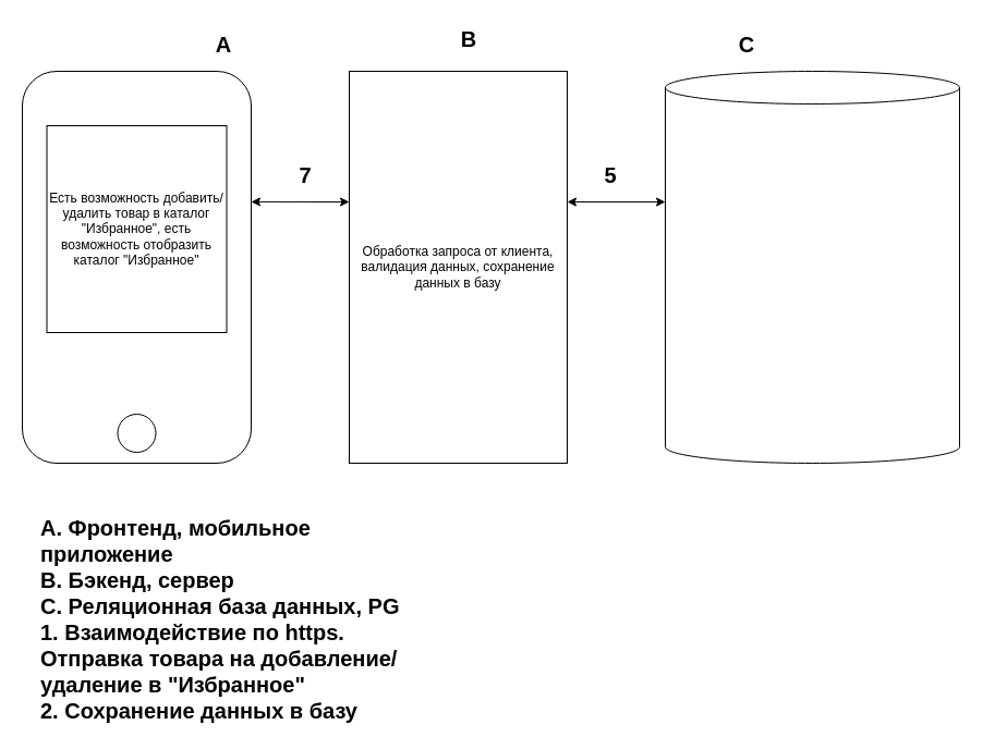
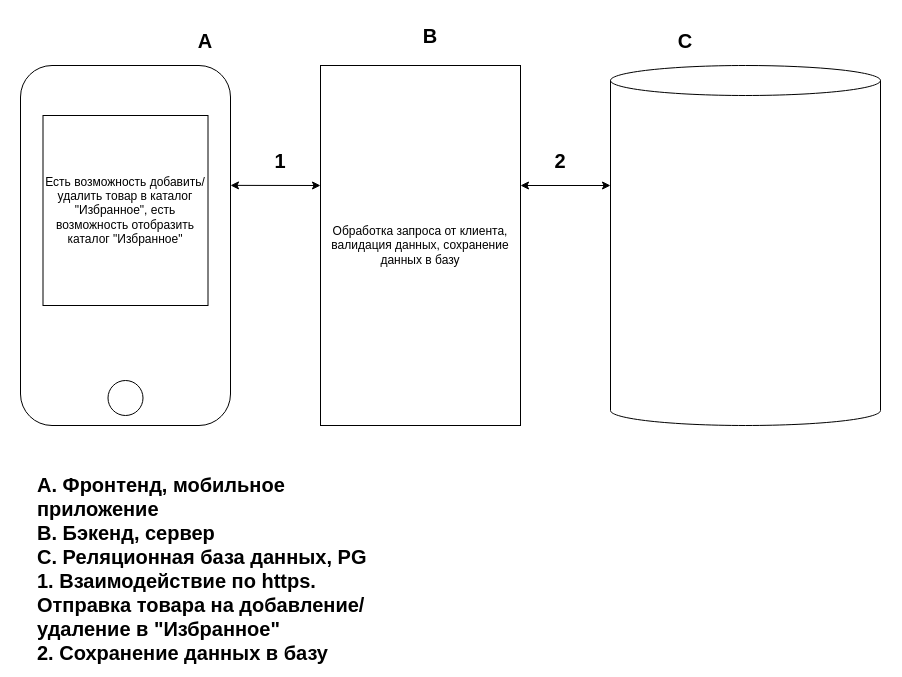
  <mxCell id="0" />
  <mxCell id="1" parent="0" />
  <mxCell id="2" value="" style="rounded=1;whiteSpace=wrap;html=1;" parent="1" vertex="1"><mxGeometry x="20" y="65" width="210" height="360" as="geometry" /></mxCell>
  <mxCell id="3" value="" style="rounded=0;whiteSpace=wrap;html=1;" parent="1" vertex="1"><mxGeometry x="42.5" y="115" width="165" height="190" as="geometry" /></mxCell>
  <mxCell id="4" value="" style="ellipse;whiteSpace=wrap;html=1;aspect=fixed;" parent="1" vertex="1"><mxGeometry x="107.5" y="380" width="35" height="35" as="geometry" /></mxCell>
  <mxCell id="5" value="" style="rounded=0;whiteSpace=wrap;html=1;" parent="1" vertex="1"><mxGeometry x="320" y="65" width="200" height="360" as="geometry" /></mxCell>
  <mxCell id="6" value="" style="shape=cylinder3;whiteSpace=wrap;html=1;boundedLbl=1;backgroundOutline=1;size=15;" parent="1" vertex="1"><mxGeometry x="610" y="65" width="270" height="360" as="geometry" /></mxCell>
  <mxCell id="7" value="" style="endArrow=classic;startArrow=classic;html=1;rounded=0;exitX=1;exitY=0.333;exitDx=0;exitDy=0;exitPerimeter=0;" parent="1" source="2" edge="1"><mxGeometry width="50" height="50" relative="1" as="geometry"><mxPoint x="270" y="235" as="sourcePoint" /><mxPoint x="320" y="185" as="targetPoint" /></mxGeometry></mxCell>
  <mxCell id="8" value="" style="endArrow=classic;startArrow=classic;html=1;rounded=0;exitX=1;exitY=0.333;exitDx=0;exitDy=0;exitPerimeter=0;" parent="1" edge="1"><mxGeometry width="50" height="50" relative="1" as="geometry"><mxPoint x="520" y="185" as="sourcePoint" /><mxPoint x="610" y="185" as="targetPoint" /></mxGeometry></mxCell>
  <mxCell id="9" value="&lt;b&gt;&lt;font style=&quot;font-size: 20px;&quot;&gt;A&lt;/font&gt;&lt;/b&gt;" style="text;html=1;align=center;verticalAlign=middle;whiteSpace=wrap;rounded=0;" parent="1" vertex="1"><mxGeometry x="175" y="25" width="60" height="30" as="geometry" /></mxCell>
  <mxCell id="10" value="&lt;span style=&quot;font-size: 20px;&quot;&gt;&lt;b&gt;B&lt;/b&gt;&lt;/span&gt;" style="text;html=1;align=center;verticalAlign=middle;whiteSpace=wrap;rounded=0;" parent="1" vertex="1"><mxGeometry x="400" y="20" width="60" height="30" as="geometry" /></mxCell>
  <mxCell id="11" value="&lt;span style=&quot;font-size: 20px;&quot;&gt;&lt;b&gt;C&lt;/b&gt;&lt;/span&gt;" style="text;html=1;align=center;verticalAlign=middle;whiteSpace=wrap;rounded=0;" parent="1" vertex="1"><mxGeometry x="655" y="25" width="60" height="30" as="geometry" /></mxCell>
- <mxCell id="12" value="&lt;font style=&quot;font-size: 20px;&quot;&gt;&lt;b&gt;7&lt;/b&gt;&lt;/font&gt;" style="text;html=1;align=center;verticalAlign=middle;whiteSpace=wrap;rounded=0;" parent="1" vertex="1"><mxGeometry x="250" y="145" width="60" height="30" as="geometry" /></mxCell>
- <mxCell id="13" value="&lt;font style=&quot;font-size: 20px;&quot;&gt;&lt;b&gt;5&lt;/b&gt;&lt;/font&gt;" style="text;html=1;align=center;verticalAlign=middle;whiteSpace=wrap;rounded=0;" parent="1" vertex="1"><mxGeometry x="530" y="145" width="60" height="30" as="geometry" /></mxCell>
+ <mxCell id="12" value="&lt;font style=&quot;font-size: 20px;&quot;&gt;&lt;b&gt;1&lt;/b&gt;&lt;/font&gt;" style="text;html=1;align=center;verticalAlign=middle;whiteSpace=wrap;rounded=0;" parent="1" vertex="1"><mxGeometry x="250" y="145" width="60" height="30" as="geometry" /></mxCell>
+ <mxCell id="13" value="&lt;font style=&quot;font-size: 20px;&quot;&gt;&lt;b&gt;2&lt;/b&gt;&lt;/font&gt;" style="text;html=1;align=center;verticalAlign=middle;whiteSpace=wrap;rounded=0;" parent="1" vertex="1"><mxGeometry x="530" y="145" width="60" height="30" as="geometry" /></mxCell>
  <mxCell id="14" value="&lt;b style=&quot;font-size: 20px;&quot;&gt;&lt;font style=&quot;font-size: 20px;&quot;&gt;A. Фронтенд, мобильное приложение&lt;/font&gt;&lt;/b&gt;&lt;div style=&quot;font-size: 20px;&quot;&gt;&lt;b&gt;&lt;font style=&quot;font-size: 20px;&quot;&gt;B. Бэкенд, сервер&lt;/font&gt;&lt;/b&gt;&lt;/div&gt;&lt;div style=&quot;font-size: 20px;&quot;&gt;&lt;b&gt;&lt;font style=&quot;font-size: 20px;&quot;&gt;С. Реляционная база данных, PG&lt;/font&gt;&lt;/b&gt;&lt;/div&gt;&lt;div style=&quot;font-size: 20px;&quot;&gt;&lt;b&gt;&lt;font style=&quot;font-size: 20px;&quot;&gt;1. Взаимодействие по https. Отправка товара на добавление/удаление в &quot;Избранное&quot;&lt;/font&gt;&lt;/b&gt;&lt;/div&gt;&lt;div style=&quot;font-size: 20px;&quot;&gt;&lt;b style=&quot;&quot;&gt;&lt;font style=&quot;font-size: 20px;&quot;&gt;2. Сохранение данных в базу&lt;/font&gt;&lt;/b&gt;&lt;/div&gt;" style="text;html=1;align=left;verticalAlign=middle;whiteSpace=wrap;rounded=0;" parent="1" vertex="1"><mxGeometry x="35" y="480" width="345" height="175" as="geometry" /></mxCell>
  <mxCell id="15" value="Есть возможность добавить/удалить товар в каталог &quot;Избранное&quot;, есть возможность отобразить каталог &quot;Избранное&quot;" style="text;html=1;align=center;verticalAlign=middle;whiteSpace=wrap;rounded=0;" vertex="1" parent="1"><mxGeometry x="40" y="115" width="170" height="190" as="geometry" /></mxCell>
  <mxCell id="16" value="Обработка запроса от клиента, валидация данных, сохранение данных в базу" style="text;html=1;align=center;verticalAlign=middle;whiteSpace=wrap;rounded=0;" vertex="1" parent="1"><mxGeometry x="320" y="65" width="200" height="360" as="geometry" /></mxCell>
